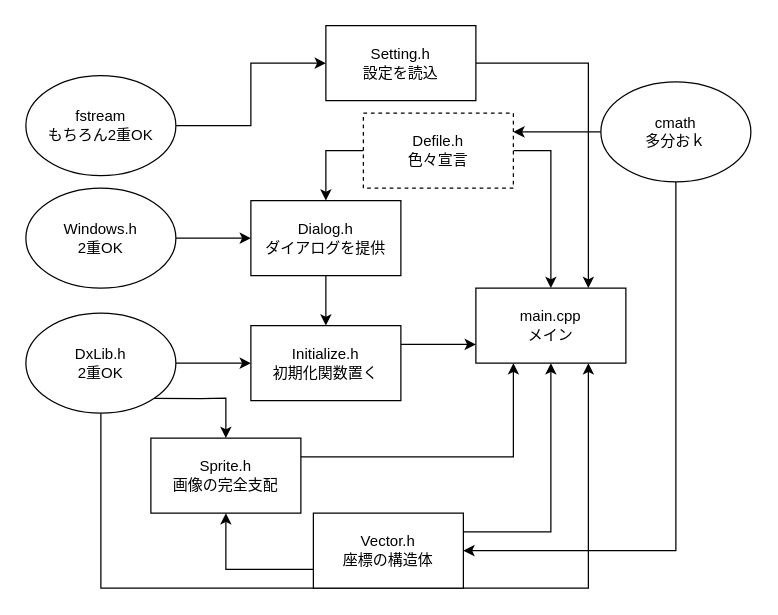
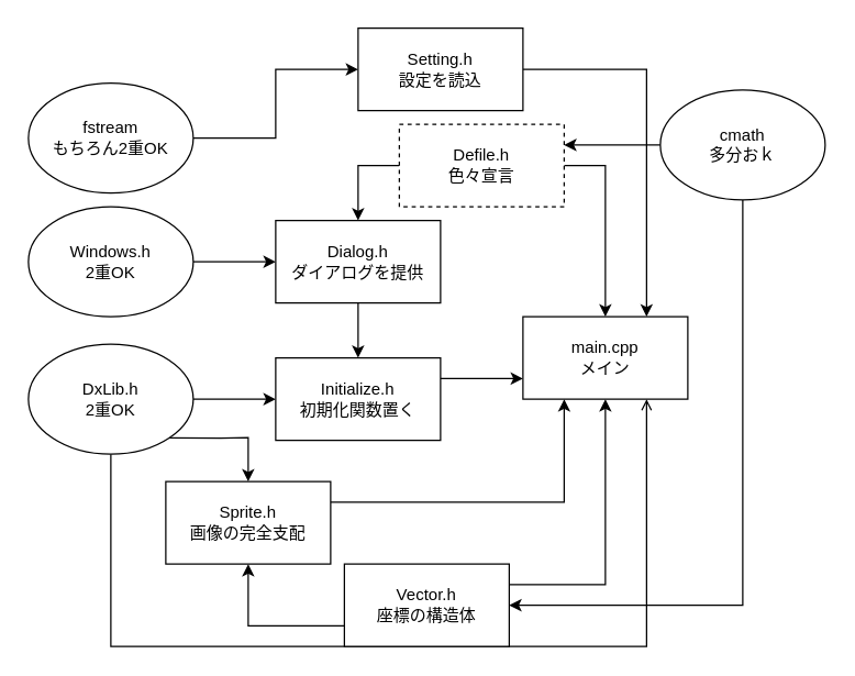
  <mxCell id="0" />
  <mxCell id="1" parent="0" />
  <mxCell id="2" style="edgeStyle=orthogonalEdgeStyle;rounded=0;orthogonalLoop=1;jettySize=auto;html=1;exitX=1;exitY=0.5;exitDx=0;exitDy=0;entryX=0;entryY=0.5;entryDx=0;entryDy=0;" edge="1" parent="1" source="5" target="14"><mxGeometry relative="1" as="geometry" /></mxCell>
  <mxCell id="3" style="edgeStyle=orthogonalEdgeStyle;rounded=0;orthogonalLoop=1;jettySize=auto;html=1;exitX=1;exitY=1;exitDx=0;exitDy=0;entryX=0.5;entryY=0;entryDx=0;entryDy=0;" edge="1" parent="1" source="5" target="19"><mxGeometry relative="1" as="geometry"><Array as="points"><mxPoint x="160" y="318" /><mxPoint x="180" y="318" /></Array></mxGeometry></mxCell>
- <mxCell id="4" style="edgeStyle=orthogonalEdgeStyle;rounded=0;orthogonalLoop=1;jettySize=auto;html=1;exitX=0.5;exitY=1;exitDx=0;exitDy=0;entryX=0.75;entryY=1;entryDx=0;entryDy=0;" edge="1" parent="1" source="5" target="24"><mxGeometry relative="1" as="geometry"><Array as="points"><mxPoint x="80" y="470" /><mxPoint x="470" y="470" /></Array></mxGeometry></mxCell>
+ <mxCell id="4" style="edgeStyle=orthogonalEdgeStyle;rounded=0;orthogonalLoop=1;jettySize=auto;html=1;exitX=0.5;exitY=1;exitDx=0;exitDy=0;entryX=0.75;entryY=1;entryDx=0;entryDy=0;endArrow=open;" edge="1" parent="1" source="5" target="24"><mxGeometry relative="1" as="geometry"><Array as="points"><mxPoint x="80" y="470" /><mxPoint x="470" y="470" /></Array></mxGeometry></mxCell>
  <mxCell id="5" value="DxLib.h&lt;br&gt;2重OK" style="ellipse;whiteSpace=wrap;html=1;" vertex="1" parent="1"><mxGeometry x="20" y="250" width="120" height="80" as="geometry" /></mxCell>
  <mxCell id="6" style="edgeStyle=orthogonalEdgeStyle;rounded=0;orthogonalLoop=1;jettySize=auto;html=1;exitX=1;exitY=0.5;exitDx=0;exitDy=0;entryX=0;entryY=0.5;entryDx=0;entryDy=0;" edge="1" parent="1" source="7" target="12"><mxGeometry relative="1" as="geometry" /></mxCell>
  <mxCell id="7" value="Windows.h&lt;br&gt;2重OK" style="ellipse;whiteSpace=wrap;html=1;" vertex="1" parent="1"><mxGeometry x="20" y="150" width="120" height="80" as="geometry" /></mxCell>
  <mxCell id="8" style="edgeStyle=orthogonalEdgeStyle;rounded=0;orthogonalLoop=1;jettySize=auto;html=1;exitX=0;exitY=0.5;exitDx=0;exitDy=0;entryX=0.5;entryY=0;entryDx=0;entryDy=0;" edge="1" parent="1" source="10" target="12"><mxGeometry relative="1" as="geometry" /></mxCell>
  <mxCell id="9" style="edgeStyle=orthogonalEdgeStyle;rounded=0;orthogonalLoop=1;jettySize=auto;html=1;exitX=1;exitY=0.5;exitDx=0;exitDy=0;entryX=0.5;entryY=0;entryDx=0;entryDy=0;" edge="1" parent="1" source="10" target="24"><mxGeometry relative="1" as="geometry" /></mxCell>
  <mxCell id="10" value="Defile.h&lt;br&gt;色々宣言" style="rounded=0;whiteSpace=wrap;html=1;dashed=1;" vertex="1" parent="1"><mxGeometry x="290" y="90" width="120" height="60" as="geometry" /></mxCell>
  <mxCell id="11" style="edgeStyle=orthogonalEdgeStyle;rounded=0;orthogonalLoop=1;jettySize=auto;html=1;exitX=0.5;exitY=1;exitDx=0;exitDy=0;entryX=0.5;entryY=0;entryDx=0;entryDy=0;" edge="1" parent="1" source="12" target="14"><mxGeometry relative="1" as="geometry" /></mxCell>
  <mxCell id="12" value="Dialog.h&lt;br&gt;ダイアログを提供" style="rounded=0;whiteSpace=wrap;html=1;" vertex="1" parent="1"><mxGeometry x="200" y="160" width="120" height="60" as="geometry" /></mxCell>
  <mxCell id="13" style="edgeStyle=orthogonalEdgeStyle;rounded=0;orthogonalLoop=1;jettySize=auto;html=1;exitX=1;exitY=0.25;exitDx=0;exitDy=0;entryX=0;entryY=0.75;entryDx=0;entryDy=0;" edge="1" parent="1" source="14" target="24"><mxGeometry relative="1" as="geometry" /></mxCell>
  <mxCell id="14" value="Initialize.h&lt;br&gt;初期化関数置く" style="rounded=0;whiteSpace=wrap;html=1;" vertex="1" parent="1"><mxGeometry x="200" y="260" width="120" height="60" as="geometry" /></mxCell>
  <mxCell id="15" style="edgeStyle=orthogonalEdgeStyle;rounded=0;orthogonalLoop=1;jettySize=auto;html=1;exitX=0;exitY=0.75;exitDx=0;exitDy=0;entryX=0.5;entryY=1;entryDx=0;entryDy=0;" edge="1" parent="1" source="17" target="19"><mxGeometry relative="1" as="geometry" /></mxCell>
  <mxCell id="16" style="edgeStyle=orthogonalEdgeStyle;rounded=0;orthogonalLoop=1;jettySize=auto;html=1;exitX=1;exitY=0.25;exitDx=0;exitDy=0;entryX=0.5;entryY=1;entryDx=0;entryDy=0;" edge="1" parent="1" source="17" target="24"><mxGeometry relative="1" as="geometry" /></mxCell>
  <mxCell id="17" value="Vector.h&lt;br&gt;座標の構造体" style="rounded=0;whiteSpace=wrap;html=1;" vertex="1" parent="1"><mxGeometry x="250" y="410" width="120" height="60" as="geometry" /></mxCell>
  <mxCell id="18" style="edgeStyle=orthogonalEdgeStyle;rounded=0;orthogonalLoop=1;jettySize=auto;html=1;exitX=1;exitY=0.25;exitDx=0;exitDy=0;entryX=0.25;entryY=1;entryDx=0;entryDy=0;" edge="1" parent="1" source="19" target="24"><mxGeometry relative="1" as="geometry" /></mxCell>
  <mxCell id="19" value="Sprite.h&lt;br&gt;画像の完全支配" style="rounded=0;whiteSpace=wrap;html=1;" vertex="1" parent="1"><mxGeometry x="120" y="350" width="120" height="60" as="geometry" /></mxCell>
  <mxCell id="20" style="edgeStyle=orthogonalEdgeStyle;rounded=0;orthogonalLoop=1;jettySize=auto;html=1;exitX=1;exitY=0.5;exitDx=0;exitDy=0;entryX=0;entryY=0.5;entryDx=0;entryDy=0;" edge="1" parent="1" source="21" target="23"><mxGeometry relative="1" as="geometry" /></mxCell>
  <mxCell id="21" value="fstream&lt;br&gt;もちろん2重OK" style="ellipse;whiteSpace=wrap;html=1;" vertex="1" parent="1"><mxGeometry x="20" y="60" width="120" height="80" as="geometry" /></mxCell>
  <mxCell id="22" style="edgeStyle=orthogonalEdgeStyle;rounded=0;orthogonalLoop=1;jettySize=auto;html=1;exitX=1;exitY=0.5;exitDx=0;exitDy=0;entryX=0.75;entryY=0;entryDx=0;entryDy=0;" edge="1" parent="1" source="23" target="24"><mxGeometry relative="1" as="geometry" /></mxCell>
  <mxCell id="23" value="Setting.h&lt;br&gt;設定を読込" style="rounded=0;whiteSpace=wrap;html=1;" vertex="1" parent="1"><mxGeometry x="260" y="20" width="120" height="60" as="geometry" /></mxCell>
  <mxCell id="24" value="main.cpp&lt;br&gt;メイン" style="rounded=0;whiteSpace=wrap;html=1;" vertex="1" parent="1"><mxGeometry x="380" y="230" width="120" height="60" as="geometry" /></mxCell>
  <mxCell id="25" style="edgeStyle=orthogonalEdgeStyle;rounded=0;orthogonalLoop=1;jettySize=auto;html=1;exitX=0;exitY=0.5;exitDx=0;exitDy=0;entryX=1;entryY=0.25;entryDx=0;entryDy=0;" edge="1" parent="1" source="27" target="10"><mxGeometry relative="1" as="geometry" /></mxCell>
  <mxCell id="26" style="edgeStyle=orthogonalEdgeStyle;rounded=0;orthogonalLoop=1;jettySize=auto;html=1;exitX=0.5;exitY=1;exitDx=0;exitDy=0;entryX=1;entryY=0.5;entryDx=0;entryDy=0;" edge="1" parent="1" source="27" target="17"><mxGeometry relative="1" as="geometry" /></mxCell>
  <mxCell id="27" value="cmath&lt;br&gt;多分おｋ" style="ellipse;whiteSpace=wrap;html=1;" vertex="1" parent="1"><mxGeometry x="480" y="65" width="120" height="80" as="geometry" /></mxCell>
